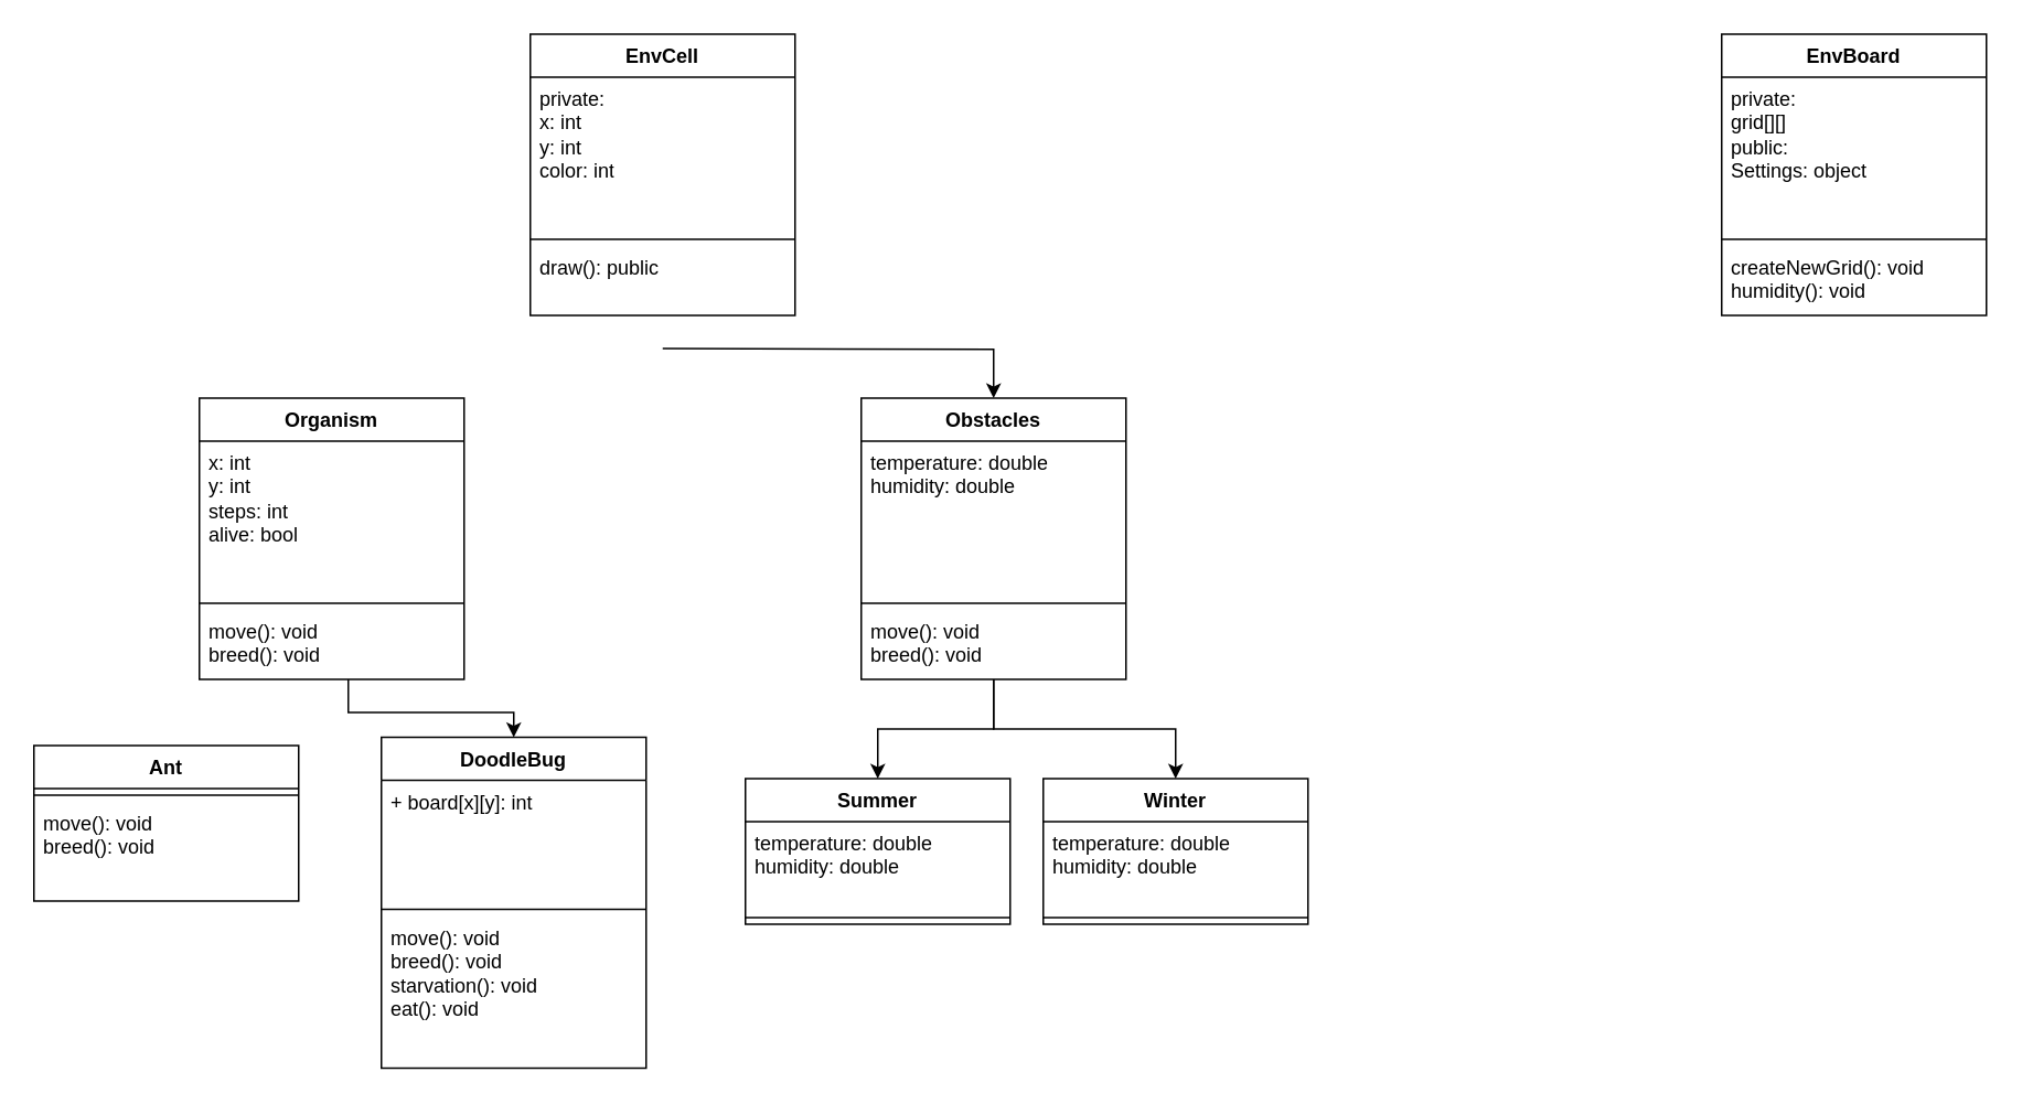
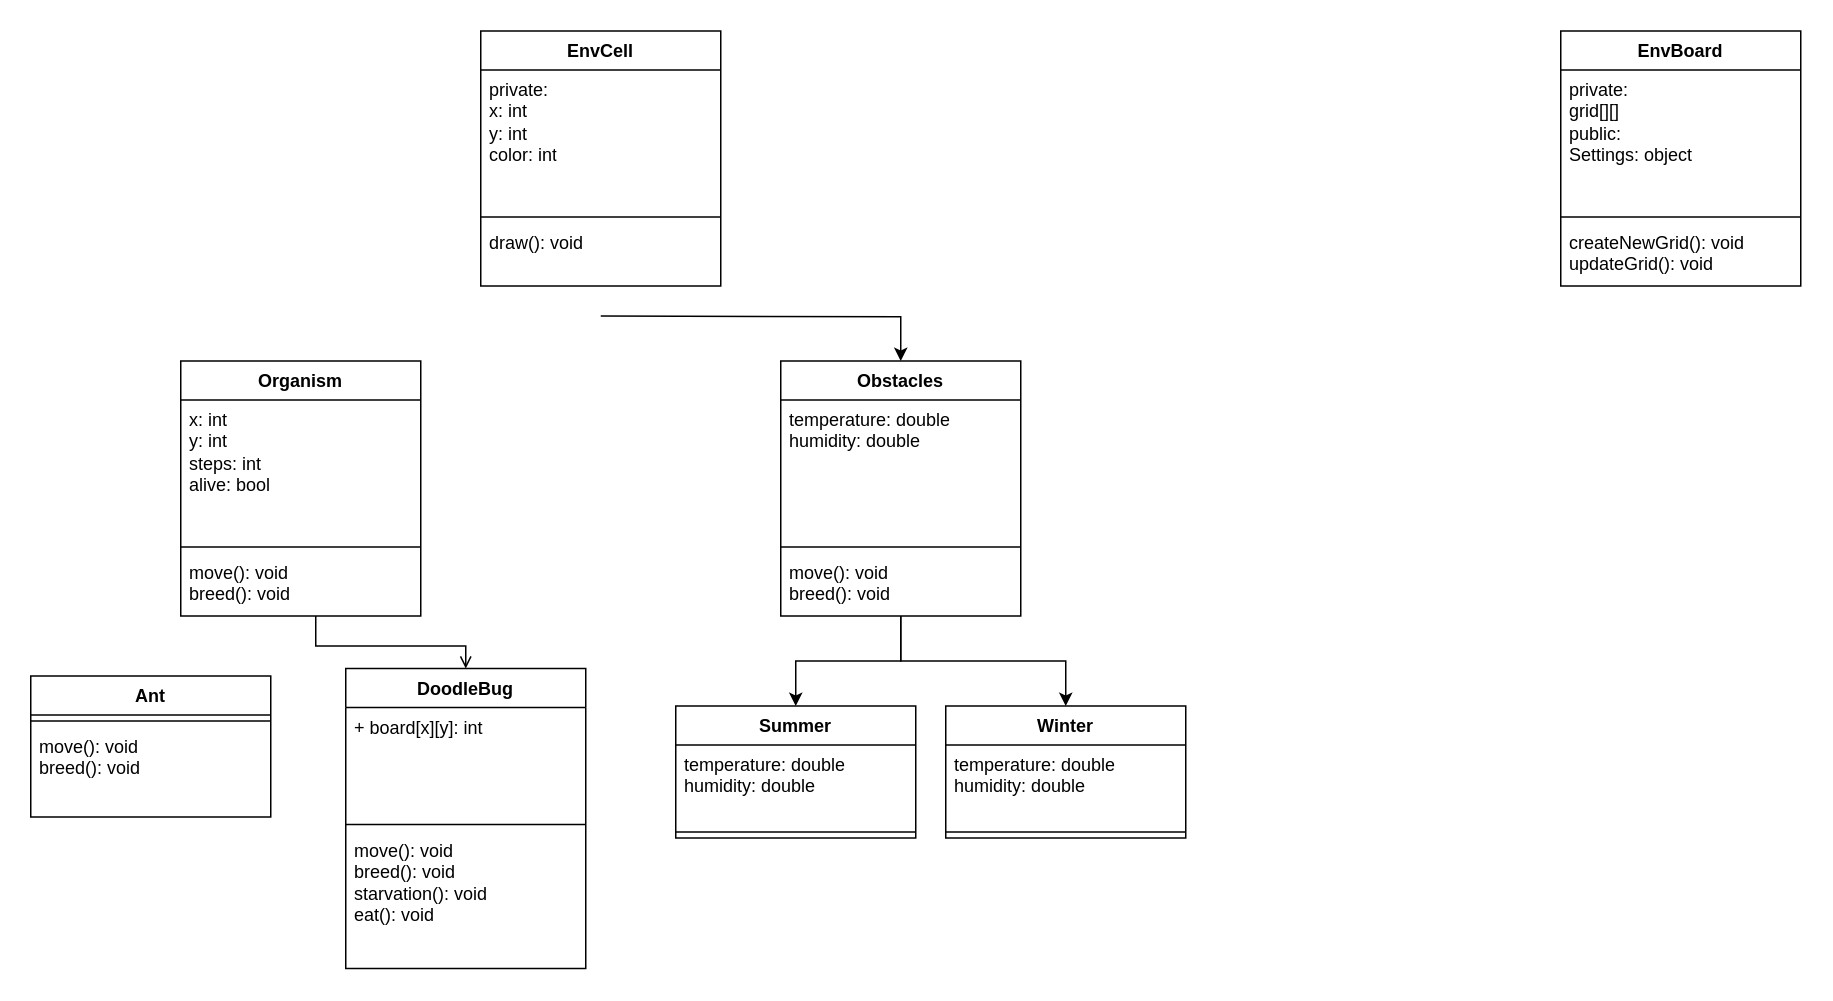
  <mxCell id="0" />
  <mxCell id="1" parent="0" />
  <mxCell id="2" value="Ant" style="swimlane;fontStyle=1;align=center;verticalAlign=top;childLayout=stackLayout;horizontal=1;startSize=26;horizontalStack=0;resizeParent=1;resizeParentMax=0;resizeLast=0;collapsible=1;marginBottom=0;whiteSpace=wrap;html=1;" vertex="1" parent="1"><mxGeometry x="20" y="450" width="160" height="94" as="geometry" /></mxCell>
  <mxCell id="3" value="" style="line;strokeWidth=1;fillColor=none;align=left;verticalAlign=middle;spacingTop=-1;spacingLeft=3;spacingRight=3;rotatable=0;labelPosition=right;points=[];portConstraint=eastwest;strokeColor=inherit;" vertex="1" parent="2"><mxGeometry y="26" width="160" height="8" as="geometry" /></mxCell>
  <mxCell id="4" value="move(): void&lt;div&gt;breed(): void&lt;/div&gt;" style="text;strokeColor=none;fillColor=none;align=left;verticalAlign=top;spacingLeft=4;spacingRight=4;overflow=hidden;rotatable=0;points=[[0,0.5],[1,0.5]];portConstraint=eastwest;whiteSpace=wrap;html=1;" vertex="1" parent="2"><mxGeometry y="34" width="160" height="60" as="geometry" /></mxCell>
  <mxCell id="5" value="DoodleBug" style="swimlane;fontStyle=1;align=center;verticalAlign=top;childLayout=stackLayout;horizontal=1;startSize=26;horizontalStack=0;resizeParent=1;resizeParentMax=0;resizeLast=0;collapsible=1;marginBottom=0;whiteSpace=wrap;html=1;" vertex="1" parent="1"><mxGeometry x="230" y="445" width="160" height="200" as="geometry" /></mxCell>
  <mxCell id="6" value="+ board[x][y]: int&lt;div&gt;&lt;br&gt;&lt;/div&gt;" style="text;strokeColor=none;fillColor=none;align=left;verticalAlign=top;spacingLeft=4;spacingRight=4;overflow=hidden;rotatable=0;points=[[0,0.5],[1,0.5]];portConstraint=eastwest;whiteSpace=wrap;html=1;" vertex="1" parent="5"><mxGeometry y="26" width="160" height="74" as="geometry" /></mxCell>
  <mxCell id="7" value="" style="line;strokeWidth=1;fillColor=none;align=left;verticalAlign=middle;spacingTop=-1;spacingLeft=3;spacingRight=3;rotatable=0;labelPosition=right;points=[];portConstraint=eastwest;strokeColor=inherit;" vertex="1" parent="5"><mxGeometry y="100" width="160" height="8" as="geometry" /></mxCell>
  <mxCell id="8" value="&lt;div&gt;move(): void&lt;/div&gt;&lt;div&gt;breed(): void&lt;/div&gt;starvation(): void&lt;div&gt;eat(): void&lt;/div&gt;&lt;div&gt;&lt;br&gt;&lt;/div&gt;" style="text;strokeColor=none;fillColor=none;align=left;verticalAlign=top;spacingLeft=4;spacingRight=4;overflow=hidden;rotatable=0;points=[[0,0.5],[1,0.5]];portConstraint=eastwest;whiteSpace=wrap;html=1;" vertex="1" parent="5"><mxGeometry y="108" width="160" height="92" as="geometry" /></mxCell>
- <mxCell id="9" style="edgeStyle=orthogonalEdgeStyle;rounded=0;orthogonalLoop=1;jettySize=auto;html=1;" edge="1" parent="1" source="10" target="5"><mxGeometry relative="1" as="geometry"><Array as="points"><mxPoint x="210" y="430" /><mxPoint x="310" y="430" /></Array></mxGeometry></mxCell>
+ <mxCell id="9" style="edgeStyle=orthogonalEdgeStyle;rounded=0;orthogonalLoop=1;jettySize=auto;html=1;endArrow=open;" edge="1" parent="1" source="10" target="5"><mxGeometry relative="1" as="geometry"><Array as="points"><mxPoint x="210" y="430" /><mxPoint x="310" y="430" /></Array></mxGeometry></mxCell>
  <mxCell id="10" value="Organism" style="swimlane;fontStyle=1;align=center;verticalAlign=top;childLayout=stackLayout;horizontal=1;startSize=26;horizontalStack=0;resizeParent=1;resizeParentMax=0;resizeLast=0;collapsible=1;marginBottom=0;whiteSpace=wrap;html=1;" vertex="1" parent="1"><mxGeometry x="120" y="240" width="160" height="170" as="geometry" /></mxCell>
  <mxCell id="11" value="x: int&lt;div&gt;y: int&lt;/div&gt;&lt;div&gt;steps: int&lt;/div&gt;&lt;div&gt;alive: bool&lt;br&gt;&lt;div&gt;&lt;br&gt;&lt;/div&gt;&lt;/div&gt;" style="text;strokeColor=none;fillColor=none;align=left;verticalAlign=top;spacingLeft=4;spacingRight=4;overflow=hidden;rotatable=0;points=[[0,0.5],[1,0.5]];portConstraint=eastwest;whiteSpace=wrap;html=1;" vertex="1" parent="10"><mxGeometry y="26" width="160" height="94" as="geometry" /></mxCell>
  <mxCell id="12" value="" style="line;strokeWidth=1;fillColor=none;align=left;verticalAlign=middle;spacingTop=-1;spacingLeft=3;spacingRight=3;rotatable=0;labelPosition=right;points=[];portConstraint=eastwest;strokeColor=inherit;" vertex="1" parent="10"><mxGeometry y="120" width="160" height="8" as="geometry" /></mxCell>
  <mxCell id="13" value="move(): void&lt;div&gt;breed(): void&lt;br&gt;&lt;div&gt;&lt;br&gt;&lt;/div&gt;&lt;/div&gt;" style="text;strokeColor=none;fillColor=none;align=left;verticalAlign=top;spacingLeft=4;spacingRight=4;overflow=hidden;rotatable=0;points=[[0,0.5],[1,0.5]];portConstraint=eastwest;whiteSpace=wrap;html=1;" vertex="1" parent="10"><mxGeometry y="128" width="160" height="42" as="geometry" /></mxCell>
  <mxCell id="14" style="edgeStyle=orthogonalEdgeStyle;rounded=0;orthogonalLoop=1;jettySize=auto;html=1;entryX=0.5;entryY=0;entryDx=0;entryDy=0;" edge="1" parent="1" target="21"><mxGeometry relative="1" as="geometry"><mxPoint x="400" y="210" as="sourcePoint" /></mxGeometry></mxCell>
  <mxCell id="15" value="EnvCell" style="swimlane;fontStyle=1;align=center;verticalAlign=top;childLayout=stackLayout;horizontal=1;startSize=26;horizontalStack=0;resizeParent=1;resizeParentMax=0;resizeLast=0;collapsible=1;marginBottom=0;whiteSpace=wrap;html=1;" vertex="1" parent="1"><mxGeometry x="320" y="20" width="160" height="170" as="geometry" /></mxCell>
  <mxCell id="16" value="&lt;div&gt;private:&lt;/div&gt;x: int&lt;div&gt;y: int&lt;/div&gt;&lt;div&gt;color: int&lt;/div&gt;&lt;div&gt;&lt;div&gt;&lt;br&gt;&lt;/div&gt;&lt;/div&gt;" style="text;strokeColor=none;fillColor=none;align=left;verticalAlign=top;spacingLeft=4;spacingRight=4;overflow=hidden;rotatable=0;points=[[0,0.5],[1,0.5]];portConstraint=eastwest;whiteSpace=wrap;html=1;" vertex="1" parent="15"><mxGeometry y="26" width="160" height="94" as="geometry" /></mxCell>
  <mxCell id="17" value="" style="line;strokeWidth=1;fillColor=none;align=left;verticalAlign=middle;spacingTop=-1;spacingLeft=3;spacingRight=3;rotatable=0;labelPosition=right;points=[];portConstraint=eastwest;strokeColor=inherit;" vertex="1" parent="15"><mxGeometry y="120" width="160" height="8" as="geometry" /></mxCell>
- <mxCell id="18" value="draw(): public" style="text;strokeColor=none;fillColor=none;align=left;verticalAlign=top;spacingLeft=4;spacingRight=4;overflow=hidden;rotatable=0;points=[[0,0.5],[1,0.5]];portConstraint=eastwest;whiteSpace=wrap;html=1;" vertex="1" parent="15"><mxGeometry y="128" width="160" height="42" as="geometry" /></mxCell>
+ <mxCell id="18" value="draw(): void" style="text;strokeColor=none;fillColor=none;align=left;verticalAlign=top;spacingLeft=4;spacingRight=4;overflow=hidden;rotatable=0;points=[[0,0.5],[1,0.5]];portConstraint=eastwest;whiteSpace=wrap;html=1;" vertex="1" parent="15"><mxGeometry y="128" width="160" height="42" as="geometry" /></mxCell>
  <mxCell id="19" style="edgeStyle=orthogonalEdgeStyle;rounded=0;orthogonalLoop=1;jettySize=auto;html=1;" edge="1" parent="1" source="21" target="25"><mxGeometry relative="1" as="geometry" /></mxCell>
  <mxCell id="20" style="edgeStyle=orthogonalEdgeStyle;rounded=0;orthogonalLoop=1;jettySize=auto;html=1;entryX=0.5;entryY=0;entryDx=0;entryDy=0;" edge="1" parent="1" source="21" target="28"><mxGeometry relative="1" as="geometry" /></mxCell>
  <mxCell id="21" value="Obstacles" style="swimlane;fontStyle=1;align=center;verticalAlign=top;childLayout=stackLayout;horizontal=1;startSize=26;horizontalStack=0;resizeParent=1;resizeParentMax=0;resizeLast=0;collapsible=1;marginBottom=0;whiteSpace=wrap;html=1;" vertex="1" parent="1"><mxGeometry x="520" y="240" width="160" height="170" as="geometry" /></mxCell>
  <mxCell id="22" value="temperature: double&lt;div&gt;humidity: double&lt;/div&gt;&lt;div&gt;&lt;br&gt;&lt;/div&gt;&lt;div&gt;&lt;div&gt;&lt;br&gt;&lt;div&gt;&lt;br&gt;&lt;/div&gt;&lt;/div&gt;&lt;/div&gt;" style="text;strokeColor=none;fillColor=none;align=left;verticalAlign=top;spacingLeft=4;spacingRight=4;overflow=hidden;rotatable=0;points=[[0,0.5],[1,0.5]];portConstraint=eastwest;whiteSpace=wrap;html=1;" vertex="1" parent="21"><mxGeometry y="26" width="160" height="94" as="geometry" /></mxCell>
  <mxCell id="23" value="" style="line;strokeWidth=1;fillColor=none;align=left;verticalAlign=middle;spacingTop=-1;spacingLeft=3;spacingRight=3;rotatable=0;labelPosition=right;points=[];portConstraint=eastwest;strokeColor=inherit;" vertex="1" parent="21"><mxGeometry y="120" width="160" height="8" as="geometry" /></mxCell>
  <mxCell id="24" value="move(): void&lt;div&gt;breed(): void&lt;br&gt;&lt;div&gt;&lt;br&gt;&lt;/div&gt;&lt;/div&gt;" style="text;strokeColor=none;fillColor=none;align=left;verticalAlign=top;spacingLeft=4;spacingRight=4;overflow=hidden;rotatable=0;points=[[0,0.5],[1,0.5]];portConstraint=eastwest;whiteSpace=wrap;html=1;" vertex="1" parent="21"><mxGeometry y="128" width="160" height="42" as="geometry" /></mxCell>
  <mxCell id="25" value="Winter" style="swimlane;fontStyle=1;align=center;verticalAlign=top;childLayout=stackLayout;horizontal=1;startSize=26;horizontalStack=0;resizeParent=1;resizeParentMax=0;resizeLast=0;collapsible=1;marginBottom=0;whiteSpace=wrap;html=1;" vertex="1" parent="1"><mxGeometry x="630" y="470" width="160" height="88" as="geometry" /></mxCell>
  <mxCell id="26" value="&lt;div&gt;&lt;div&gt;temperature: double&lt;div&gt;humidity: double&lt;/div&gt;&lt;/div&gt;&lt;/div&gt;" style="text;strokeColor=none;fillColor=none;align=left;verticalAlign=top;spacingLeft=4;spacingRight=4;overflow=hidden;rotatable=0;points=[[0,0.5],[1,0.5]];portConstraint=eastwest;whiteSpace=wrap;html=1;" vertex="1" parent="25"><mxGeometry y="26" width="160" height="54" as="geometry" /></mxCell>
  <mxCell id="27" value="" style="line;strokeWidth=1;fillColor=none;align=left;verticalAlign=middle;spacingTop=-1;spacingLeft=3;spacingRight=3;rotatable=0;labelPosition=right;points=[];portConstraint=eastwest;strokeColor=inherit;" vertex="1" parent="25"><mxGeometry y="80" width="160" height="8" as="geometry" /></mxCell>
  <mxCell id="28" value="Summer" style="swimlane;fontStyle=1;align=center;verticalAlign=top;childLayout=stackLayout;horizontal=1;startSize=26;horizontalStack=0;resizeParent=1;resizeParentMax=0;resizeLast=0;collapsible=1;marginBottom=0;whiteSpace=wrap;html=1;" vertex="1" parent="1"><mxGeometry x="450" y="470" width="160" height="88" as="geometry" /></mxCell>
  <mxCell id="29" value="&lt;div&gt;&lt;div&gt;temperature: double&lt;div&gt;humidity: double&lt;/div&gt;&lt;/div&gt;&lt;/div&gt;" style="text;strokeColor=none;fillColor=none;align=left;verticalAlign=top;spacingLeft=4;spacingRight=4;overflow=hidden;rotatable=0;points=[[0,0.5],[1,0.5]];portConstraint=eastwest;whiteSpace=wrap;html=1;" vertex="1" parent="28"><mxGeometry y="26" width="160" height="54" as="geometry" /></mxCell>
  <mxCell id="30" value="" style="line;strokeWidth=1;fillColor=none;align=left;verticalAlign=middle;spacingTop=-1;spacingLeft=3;spacingRight=3;rotatable=0;labelPosition=right;points=[];portConstraint=eastwest;strokeColor=inherit;" vertex="1" parent="28"><mxGeometry y="80" width="160" height="8" as="geometry" /></mxCell>
  <mxCell id="31" value="EnvBoard" style="swimlane;fontStyle=1;align=center;verticalAlign=top;childLayout=stackLayout;horizontal=1;startSize=26;horizontalStack=0;resizeParent=1;resizeParentMax=0;resizeLast=0;collapsible=1;marginBottom=0;whiteSpace=wrap;html=1;" vertex="1" parent="1"><mxGeometry x="1040" y="20" width="160" height="170" as="geometry" /></mxCell>
  <mxCell id="32" value="&lt;div&gt;private:&lt;/div&gt;grid[][]&lt;div&gt;public:&amp;nbsp;&lt;/div&gt;&lt;div&gt;Settings: object&lt;br&gt;&lt;div&gt;&lt;br&gt;&lt;div&gt;&lt;div&gt;&lt;br&gt;&lt;/div&gt;&lt;/div&gt;&lt;/div&gt;&lt;/div&gt;" style="text;strokeColor=none;fillColor=none;align=left;verticalAlign=top;spacingLeft=4;spacingRight=4;overflow=hidden;rotatable=0;points=[[0,0.5],[1,0.5]];portConstraint=eastwest;whiteSpace=wrap;html=1;" vertex="1" parent="31"><mxGeometry y="26" width="160" height="94" as="geometry" /></mxCell>
  <mxCell id="33" value="" style="line;strokeWidth=1;fillColor=none;align=left;verticalAlign=middle;spacingTop=-1;spacingLeft=3;spacingRight=3;rotatable=0;labelPosition=right;points=[];portConstraint=eastwest;strokeColor=inherit;" vertex="1" parent="31"><mxGeometry y="120" width="160" height="8" as="geometry" /></mxCell>
- <mxCell id="34" value="createNewGrid(): void&lt;div&gt;humidity(): void&lt;/div&gt;" style="text;strokeColor=none;fillColor=none;align=left;verticalAlign=top;spacingLeft=4;spacingRight=4;overflow=hidden;rotatable=0;points=[[0,0.5],[1,0.5]];portConstraint=eastwest;whiteSpace=wrap;html=1;" vertex="1" parent="31"><mxGeometry y="128" width="160" height="42" as="geometry" /></mxCell>
+ <mxCell id="34" value="createNewGrid(): void&lt;div&gt;updateGrid(): void&lt;/div&gt;" style="text;strokeColor=none;fillColor=none;align=left;verticalAlign=top;spacingLeft=4;spacingRight=4;overflow=hidden;rotatable=0;points=[[0,0.5],[1,0.5]];portConstraint=eastwest;whiteSpace=wrap;html=1;" vertex="1" parent="31"><mxGeometry y="128" width="160" height="42" as="geometry" /></mxCell>
